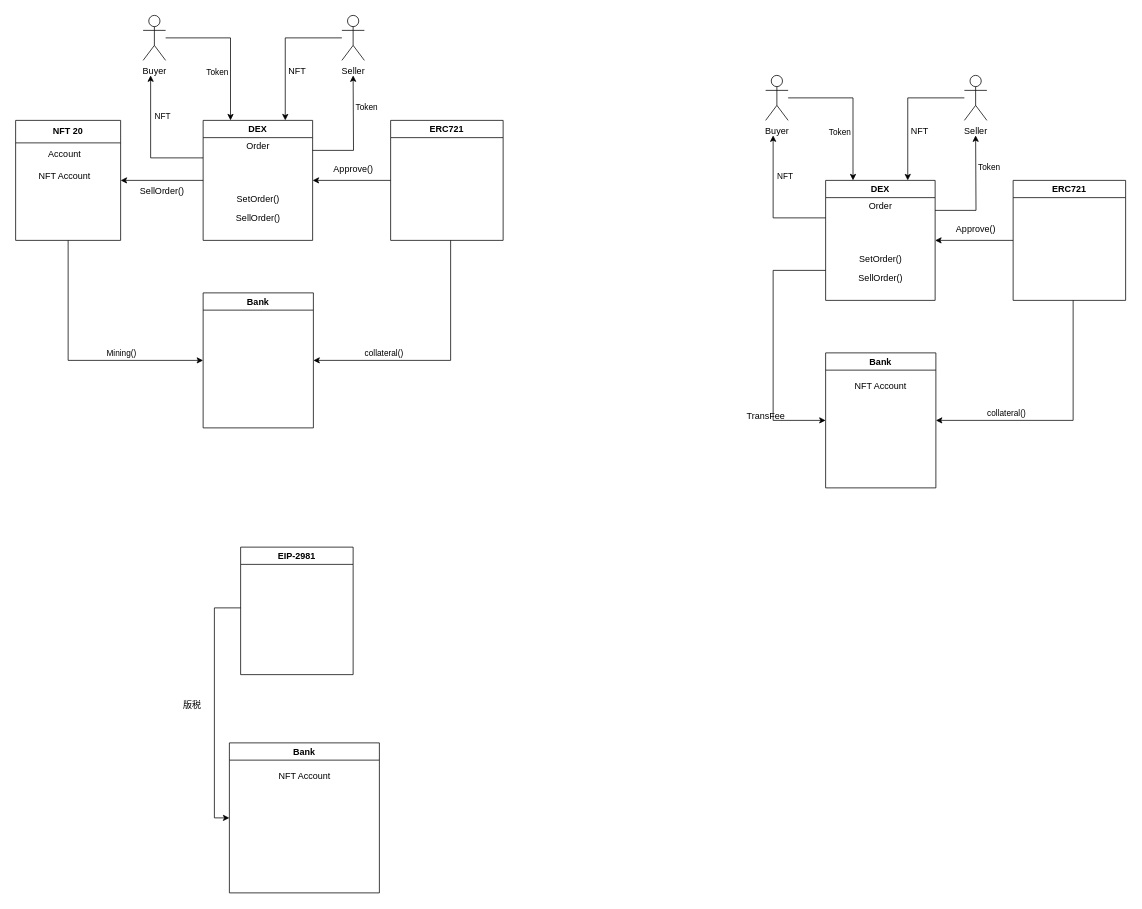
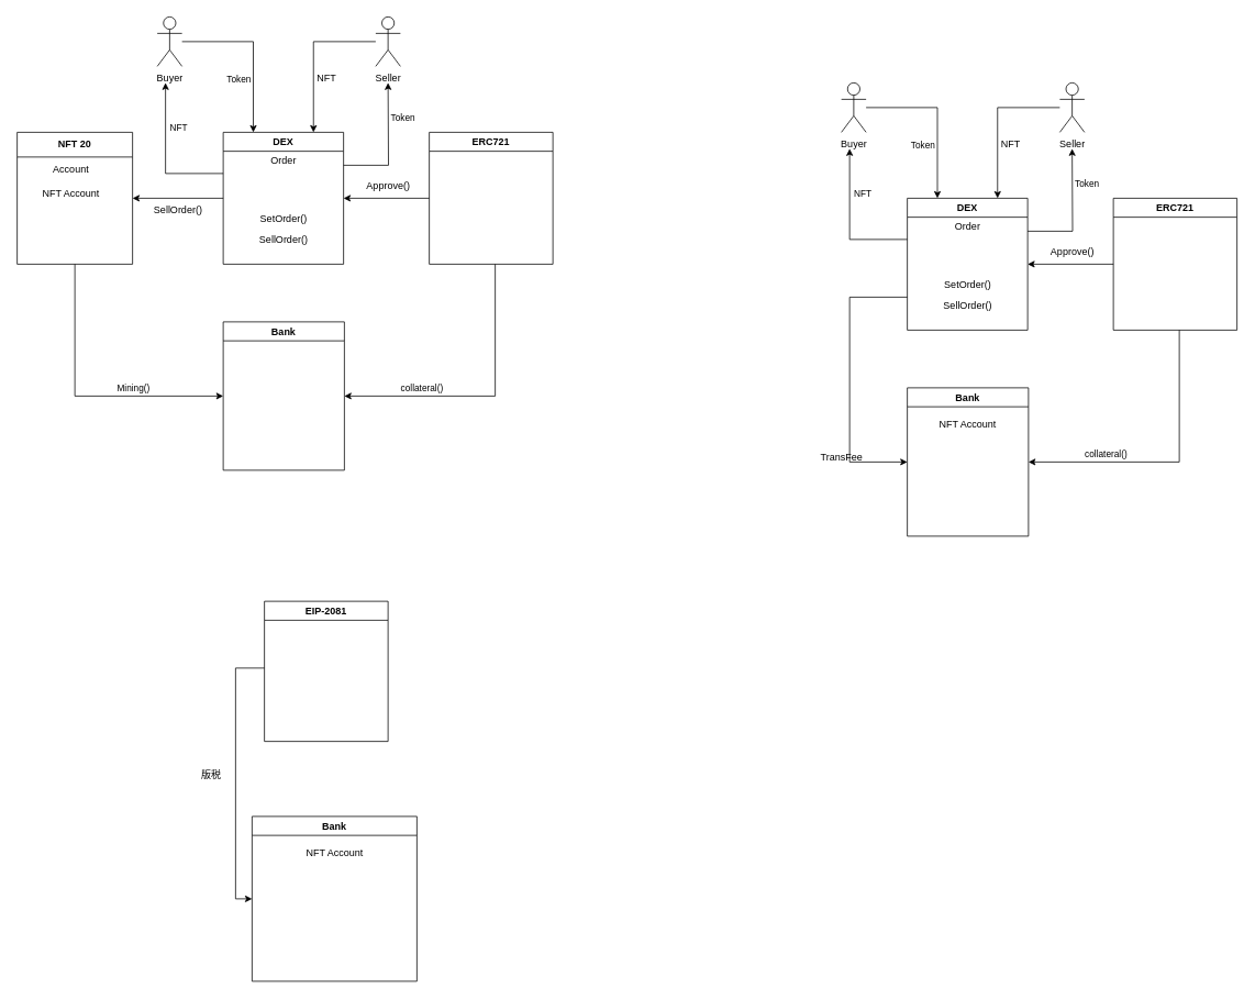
  <mxCell id="0" />
  <mxCell id="1" parent="0" />
  <mxCell id="2" style="edgeStyle=orthogonalEdgeStyle;rounded=0;orthogonalLoop=1;jettySize=auto;html=1;exitX=0.5;exitY=1;exitDx=0;exitDy=0;entryX=0;entryY=0.5;entryDx=0;entryDy=0;" edge="1" parent="1" source="4" target="28"><mxGeometry relative="1" as="geometry" /></mxCell>
  <mxCell id="3" value="Mining()" style="edgeLabel;html=1;align=center;verticalAlign=middle;resizable=0;points=[];" vertex="1" connectable="0" parent="2"><mxGeometry x="0.318" relative="1" as="geometry"><mxPoint x="6" y="-10" as="offset" /></mxGeometry></mxCell>
  <mxCell id="4" value="NFT 20" style="swimlane;whiteSpace=wrap;html=1;startSize=30;" vertex="1" parent="1"><mxGeometry x="20" y="160" width="140" height="160" as="geometry" /></mxCell>
  <mxCell id="5" value="Account" style="text;html=1;align=center;verticalAlign=middle;resizable=0;points=[];autosize=1;strokeColor=none;fillColor=none;" vertex="1" parent="4"><mxGeometry x="30" y="30" width="70" height="30" as="geometry" /></mxCell>
  <mxCell id="6" value="NFT Account" style="text;html=1;align=center;verticalAlign=middle;resizable=0;points=[];autosize=1;strokeColor=none;fillColor=none;" vertex="1" parent="4"><mxGeometry x="20" y="60" width="90" height="30" as="geometry" /></mxCell>
  <mxCell id="7" style="edgeStyle=orthogonalEdgeStyle;rounded=0;orthogonalLoop=1;jettySize=auto;html=1;entryX=1;entryY=0.5;entryDx=0;entryDy=0;" edge="1" parent="1" source="12" target="4"><mxGeometry relative="1" as="geometry" /></mxCell>
  <mxCell id="8" style="edgeStyle=orthogonalEdgeStyle;rounded=0;orthogonalLoop=1;jettySize=auto;html=1;" edge="1" parent="1" source="12"><mxGeometry relative="1" as="geometry"><mxPoint x="200" y="100" as="targetPoint" /><Array as="points"><mxPoint x="200" y="210" /></Array></mxGeometry></mxCell>
  <mxCell id="9" value="NFT" style="edgeLabel;html=1;align=center;verticalAlign=middle;resizable=0;points=[];" vertex="1" connectable="0" parent="8"><mxGeometry x="0.411" relative="1" as="geometry"><mxPoint x="15" as="offset" /></mxGeometry></mxCell>
  <mxCell id="10" style="edgeStyle=orthogonalEdgeStyle;rounded=0;orthogonalLoop=1;jettySize=auto;html=1;exitX=1;exitY=0.25;exitDx=0;exitDy=0;" edge="1" parent="1" source="12"><mxGeometry relative="1" as="geometry"><mxPoint x="470" y="100" as="targetPoint" /></mxGeometry></mxCell>
  <mxCell id="11" value="Token" style="edgeLabel;html=1;align=center;verticalAlign=middle;resizable=0;points=[];" vertex="1" connectable="0" parent="10"><mxGeometry x="0.468" y="-4" relative="1" as="geometry"><mxPoint x="13" as="offset" /></mxGeometry></mxCell>
  <mxCell id="12" value="DEX" style="swimlane;whiteSpace=wrap;html=1;" vertex="1" parent="1"><mxGeometry x="270" y="160" width="146" height="160" as="geometry" /></mxCell>
  <mxCell id="13" value="Order" style="text;html=1;align=center;verticalAlign=middle;resizable=0;points=[];autosize=1;strokeColor=none;fillColor=none;" vertex="1" parent="12"><mxGeometry x="48" y="20" width="50" height="30" as="geometry" /></mxCell>
  <mxCell id="14" value="SetOrder()" style="text;html=1;align=center;verticalAlign=middle;resizable=0;points=[];autosize=1;strokeColor=none;fillColor=none;" vertex="1" parent="12"><mxGeometry x="33" y="90" width="80" height="30" as="geometry" /></mxCell>
  <mxCell id="15" value="SellOrder()" style="text;html=1;align=center;verticalAlign=middle;resizable=0;points=[];autosize=1;strokeColor=none;fillColor=none;" vertex="1" parent="12"><mxGeometry x="33" y="115" width="80" height="30" as="geometry" /></mxCell>
  <mxCell id="16" style="edgeStyle=orthogonalEdgeStyle;rounded=0;orthogonalLoop=1;jettySize=auto;html=1;entryX=1;entryY=0.5;entryDx=0;entryDy=0;" edge="1" parent="1" source="19" target="12"><mxGeometry relative="1" as="geometry" /></mxCell>
  <mxCell id="17" style="edgeStyle=orthogonalEdgeStyle;rounded=0;orthogonalLoop=1;jettySize=auto;html=1;entryX=1;entryY=0.5;entryDx=0;entryDy=0;" edge="1" parent="1" source="19" target="28"><mxGeometry relative="1" as="geometry"><Array as="points"><mxPoint x="600" y="480" /></Array></mxGeometry></mxCell>
  <mxCell id="18" value="collateral()" style="edgeLabel;html=1;align=center;verticalAlign=middle;resizable=0;points=[];" vertex="1" connectable="0" parent="17"><mxGeometry x="0.469" y="-4" relative="1" as="geometry"><mxPoint x="2" y="-6" as="offset" /></mxGeometry></mxCell>
  <mxCell id="19" value="ERC721" style="swimlane;whiteSpace=wrap;html=1;" vertex="1" parent="1"><mxGeometry x="520" y="160" width="150" height="160" as="geometry" /></mxCell>
  <mxCell id="20" value="SellOrder()" style="text;html=1;align=center;verticalAlign=middle;resizable=0;points=[];autosize=1;strokeColor=none;fillColor=none;" vertex="1" parent="1"><mxGeometry x="175" y="240" width="80" height="30" as="geometry" /></mxCell>
  <mxCell id="21" value="Approve()" style="text;html=1;align=center;verticalAlign=middle;resizable=0;points=[];autosize=1;strokeColor=none;fillColor=none;" vertex="1" parent="1"><mxGeometry x="430" y="210" width="80" height="30" as="geometry" /></mxCell>
  <mxCell id="22" style="edgeStyle=orthogonalEdgeStyle;rounded=0;orthogonalLoop=1;jettySize=auto;html=1;entryX=0.25;entryY=0;entryDx=0;entryDy=0;" edge="1" parent="1" source="24" target="12"><mxGeometry relative="1" as="geometry" /></mxCell>
  <mxCell id="23" value="Token" style="edgeLabel;html=1;align=center;verticalAlign=middle;resizable=0;points=[];" vertex="1" connectable="0" parent="22"><mxGeometry x="0.328" y="1" relative="1" as="geometry"><mxPoint x="-19" y="2" as="offset" /></mxGeometry></mxCell>
  <mxCell id="24" value="Buyer" style="shape=umlActor;verticalLabelPosition=bottom;verticalAlign=top;html=1;outlineConnect=0;" vertex="1" parent="1"><mxGeometry x="190" y="20" width="30" height="60" as="geometry" /></mxCell>
  <mxCell id="25" style="edgeStyle=orthogonalEdgeStyle;rounded=0;orthogonalLoop=1;jettySize=auto;html=1;entryX=0.75;entryY=0;entryDx=0;entryDy=0;" edge="1" parent="1" source="26" target="12"><mxGeometry relative="1" as="geometry" /></mxCell>
  <mxCell id="26" value="Seller" style="shape=umlActor;verticalLabelPosition=bottom;verticalAlign=top;html=1;outlineConnect=0;" vertex="1" parent="1"><mxGeometry x="455" y="20" width="30" height="60" as="geometry" /></mxCell>
  <mxCell id="27" value="NFT" style="text;html=1;align=center;verticalAlign=middle;resizable=0;points=[];autosize=1;strokeColor=none;fillColor=none;" vertex="1" parent="1"><mxGeometry x="370" y="80" width="50" height="30" as="geometry" /></mxCell>
  <mxCell id="28" value="Bank" style="swimlane;whiteSpace=wrap;html=1;" vertex="1" parent="1"><mxGeometry x="270" y="390" width="147" height="180" as="geometry" /></mxCell>
  <mxCell id="29" style="edgeStyle=orthogonalEdgeStyle;rounded=0;orthogonalLoop=1;jettySize=auto;html=1;entryX=0;entryY=0.5;entryDx=0;entryDy=0;" edge="1" parent="1" target="31"><mxGeometry relative="1" as="geometry"><mxPoint x="320" y="810" as="sourcePoint" /><Array as="points"><mxPoint x="285" y="810" /><mxPoint x="285" y="1090" /></Array></mxGeometry></mxCell>
- <mxCell id="30" value="EIP-2981" style="swimlane;whiteSpace=wrap;html=1;" vertex="1" parent="1"><mxGeometry x="320" y="729" width="150" height="170" as="geometry" /></mxCell>
+ <mxCell id="30" value="EIP-2081" style="swimlane;whiteSpace=wrap;html=1;" vertex="1" parent="1"><mxGeometry x="320" y="729" width="150" height="170" as="geometry" /></mxCell>
  <mxCell id="31" value="Bank" style="swimlane;whiteSpace=wrap;html=1;" vertex="1" parent="1"><mxGeometry x="305" y="990" width="200" height="200" as="geometry" /></mxCell>
  <mxCell id="32" value="NFT Account" style="text;html=1;align=center;verticalAlign=middle;resizable=0;points=[];autosize=1;strokeColor=none;fillColor=none;" vertex="1" parent="31"><mxGeometry x="55" y="30" width="90" height="30" as="geometry" /></mxCell>
  <mxCell id="33" value="版税" style="text;html=1;align=center;verticalAlign=middle;resizable=0;points=[];autosize=1;strokeColor=none;fillColor=none;" vertex="1" parent="1"><mxGeometry x="230" y="925" width="50" height="30" as="geometry" /></mxCell>
  <mxCell id="34" style="edgeStyle=orthogonalEdgeStyle;rounded=0;orthogonalLoop=1;jettySize=auto;html=1;entryX=0;entryY=0.5;entryDx=0;entryDy=0;exitX=0;exitY=0.75;exitDx=0;exitDy=0;" edge="1" parent="1" source="39" target="55"><mxGeometry relative="1" as="geometry"><mxPoint x="990" y="320" as="targetPoint" /><Array as="points"><mxPoint x="1030" y="360" /><mxPoint x="1030" y="560" /></Array></mxGeometry></mxCell>
  <mxCell id="35" style="edgeStyle=orthogonalEdgeStyle;rounded=0;orthogonalLoop=1;jettySize=auto;html=1;" edge="1" parent="1" source="39"><mxGeometry relative="1" as="geometry"><mxPoint x="1030" y="180" as="targetPoint" /><Array as="points"><mxPoint x="1030" y="290" /></Array></mxGeometry></mxCell>
  <mxCell id="36" value="NFT" style="edgeLabel;html=1;align=center;verticalAlign=middle;resizable=0;points=[];" vertex="1" connectable="0" parent="35"><mxGeometry x="0.411" relative="1" as="geometry"><mxPoint x="15" as="offset" /></mxGeometry></mxCell>
  <mxCell id="37" style="edgeStyle=orthogonalEdgeStyle;rounded=0;orthogonalLoop=1;jettySize=auto;html=1;exitX=1;exitY=0.25;exitDx=0;exitDy=0;" edge="1" parent="1" source="39"><mxGeometry relative="1" as="geometry"><mxPoint x="1300" y="180" as="targetPoint" /></mxGeometry></mxCell>
  <mxCell id="38" value="Token" style="edgeLabel;html=1;align=center;verticalAlign=middle;resizable=0;points=[];" vertex="1" connectable="0" parent="37"><mxGeometry x="0.468" y="-4" relative="1" as="geometry"><mxPoint x="13" as="offset" /></mxGeometry></mxCell>
  <mxCell id="39" value="DEX" style="swimlane;whiteSpace=wrap;html=1;" vertex="1" parent="1"><mxGeometry x="1100" y="240" width="146" height="160" as="geometry" /></mxCell>
  <mxCell id="40" value="Order" style="text;html=1;align=center;verticalAlign=middle;resizable=0;points=[];autosize=1;strokeColor=none;fillColor=none;" vertex="1" parent="39"><mxGeometry x="48" y="20" width="50" height="30" as="geometry" /></mxCell>
  <mxCell id="41" value="SetOrder()" style="text;html=1;align=center;verticalAlign=middle;resizable=0;points=[];autosize=1;strokeColor=none;fillColor=none;" vertex="1" parent="39"><mxGeometry x="33" y="90" width="80" height="30" as="geometry" /></mxCell>
  <mxCell id="42" value="SellOrder()" style="text;html=1;align=center;verticalAlign=middle;resizable=0;points=[];autosize=1;strokeColor=none;fillColor=none;" vertex="1" parent="39"><mxGeometry x="33" y="115" width="80" height="30" as="geometry" /></mxCell>
  <mxCell id="43" style="edgeStyle=orthogonalEdgeStyle;rounded=0;orthogonalLoop=1;jettySize=auto;html=1;entryX=1;entryY=0.5;entryDx=0;entryDy=0;" edge="1" parent="1" source="46" target="39"><mxGeometry relative="1" as="geometry" /></mxCell>
  <mxCell id="44" style="edgeStyle=orthogonalEdgeStyle;rounded=0;orthogonalLoop=1;jettySize=auto;html=1;entryX=1;entryY=0.5;entryDx=0;entryDy=0;" edge="1" parent="1" source="46" target="55"><mxGeometry relative="1" as="geometry"><Array as="points"><mxPoint x="1430" y="560" /></Array></mxGeometry></mxCell>
  <mxCell id="45" value="collateral()" style="edgeLabel;html=1;align=center;verticalAlign=middle;resizable=0;points=[];" vertex="1" connectable="0" parent="44"><mxGeometry x="0.469" y="-4" relative="1" as="geometry"><mxPoint x="2" y="-6" as="offset" /></mxGeometry></mxCell>
  <mxCell id="46" value="ERC721" style="swimlane;whiteSpace=wrap;html=1;" vertex="1" parent="1"><mxGeometry x="1350" y="240" width="150" height="160" as="geometry" /></mxCell>
  <mxCell id="47" value="TransFee" style="text;html=1;align=center;verticalAlign=middle;resizable=0;points=[];autosize=1;strokeColor=none;fillColor=none;" vertex="1" parent="1"><mxGeometry x="985" y="540" width="70" height="30" as="geometry" /></mxCell>
  <mxCell id="48" value="Approve()" style="text;html=1;align=center;verticalAlign=middle;resizable=0;points=[];autosize=1;strokeColor=none;fillColor=none;" vertex="1" parent="1"><mxGeometry x="1260" y="290" width="80" height="30" as="geometry" /></mxCell>
  <mxCell id="49" style="edgeStyle=orthogonalEdgeStyle;rounded=0;orthogonalLoop=1;jettySize=auto;html=1;entryX=0.25;entryY=0;entryDx=0;entryDy=0;" edge="1" parent="1" source="51" target="39"><mxGeometry relative="1" as="geometry" /></mxCell>
  <mxCell id="50" value="Token" style="edgeLabel;html=1;align=center;verticalAlign=middle;resizable=0;points=[];" vertex="1" connectable="0" parent="49"><mxGeometry x="0.328" y="1" relative="1" as="geometry"><mxPoint x="-19" y="2" as="offset" /></mxGeometry></mxCell>
  <mxCell id="51" value="Buyer" style="shape=umlActor;verticalLabelPosition=bottom;verticalAlign=top;html=1;outlineConnect=0;" vertex="1" parent="1"><mxGeometry x="1020" y="100" width="30" height="60" as="geometry" /></mxCell>
  <mxCell id="52" style="edgeStyle=orthogonalEdgeStyle;rounded=0;orthogonalLoop=1;jettySize=auto;html=1;entryX=0.75;entryY=0;entryDx=0;entryDy=0;" edge="1" parent="1" source="53" target="39"><mxGeometry relative="1" as="geometry" /></mxCell>
  <mxCell id="53" value="Seller" style="shape=umlActor;verticalLabelPosition=bottom;verticalAlign=top;html=1;outlineConnect=0;" vertex="1" parent="1"><mxGeometry x="1285" y="100" width="30" height="60" as="geometry" /></mxCell>
  <mxCell id="54" value="NFT" style="text;html=1;align=center;verticalAlign=middle;resizable=0;points=[];autosize=1;strokeColor=none;fillColor=none;" vertex="1" parent="1"><mxGeometry x="1200" y="160" width="50" height="30" as="geometry" /></mxCell>
  <mxCell id="55" value="Bank" style="swimlane;whiteSpace=wrap;html=1;" vertex="1" parent="1"><mxGeometry x="1100" y="470" width="147" height="180" as="geometry" /></mxCell>
  <mxCell id="56" value="NFT Account" style="text;html=1;align=center;verticalAlign=middle;resizable=0;points=[];autosize=1;strokeColor=none;fillColor=none;" vertex="1" parent="55"><mxGeometry x="28" y="30" width="90" height="30" as="geometry" /></mxCell>
